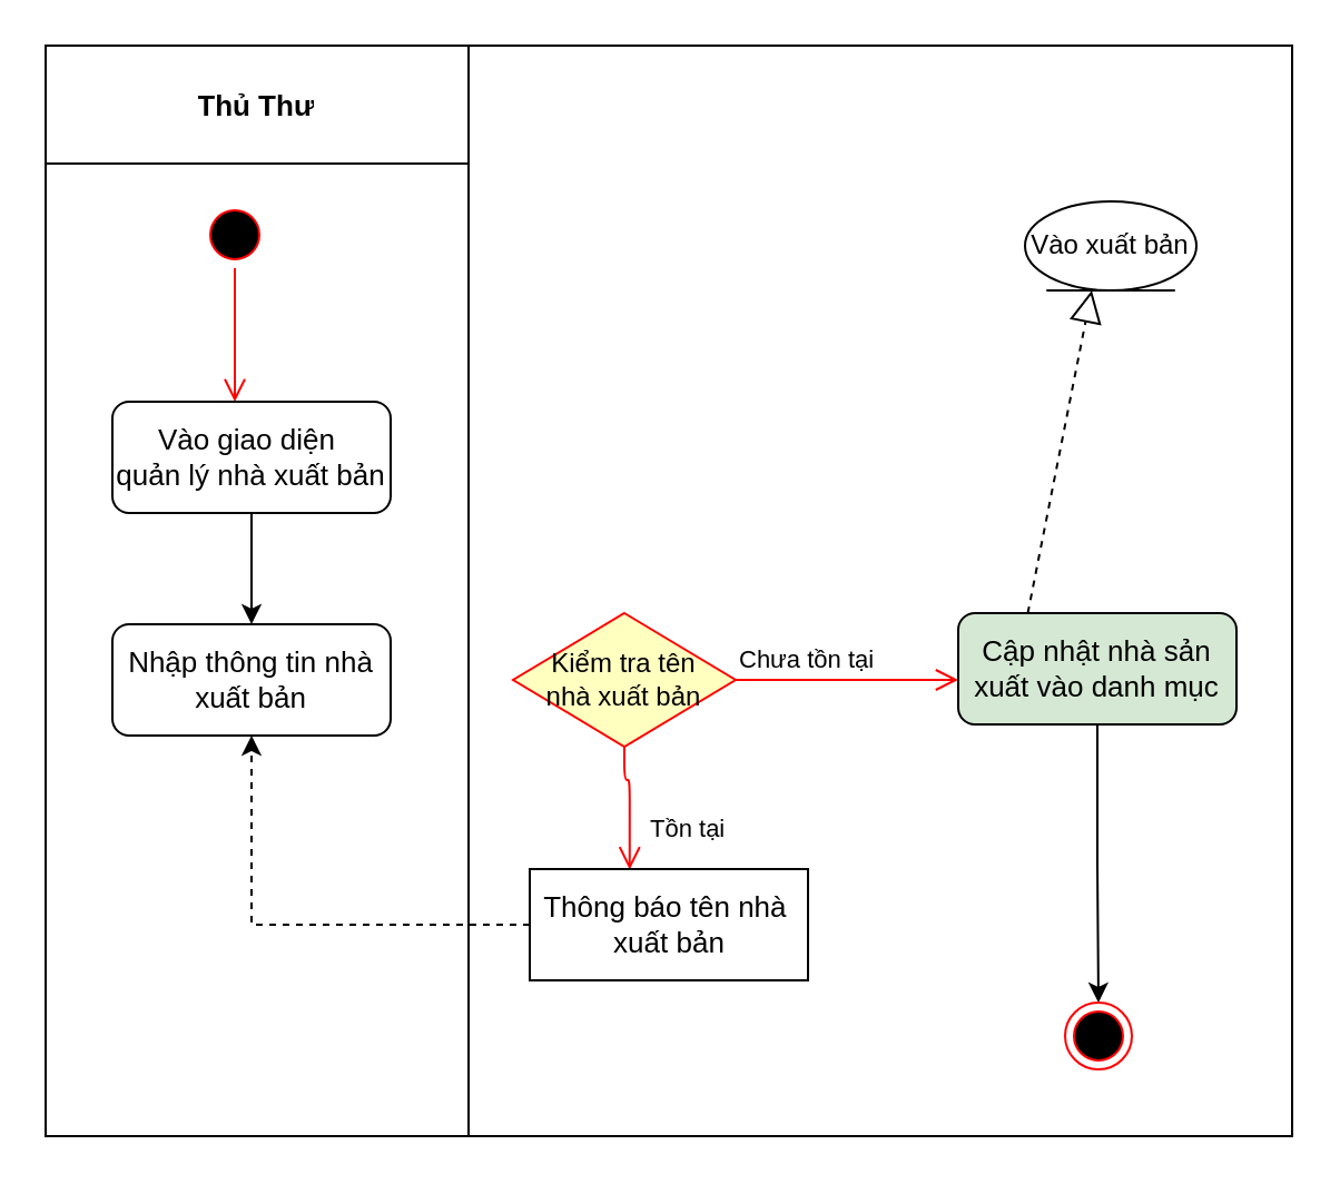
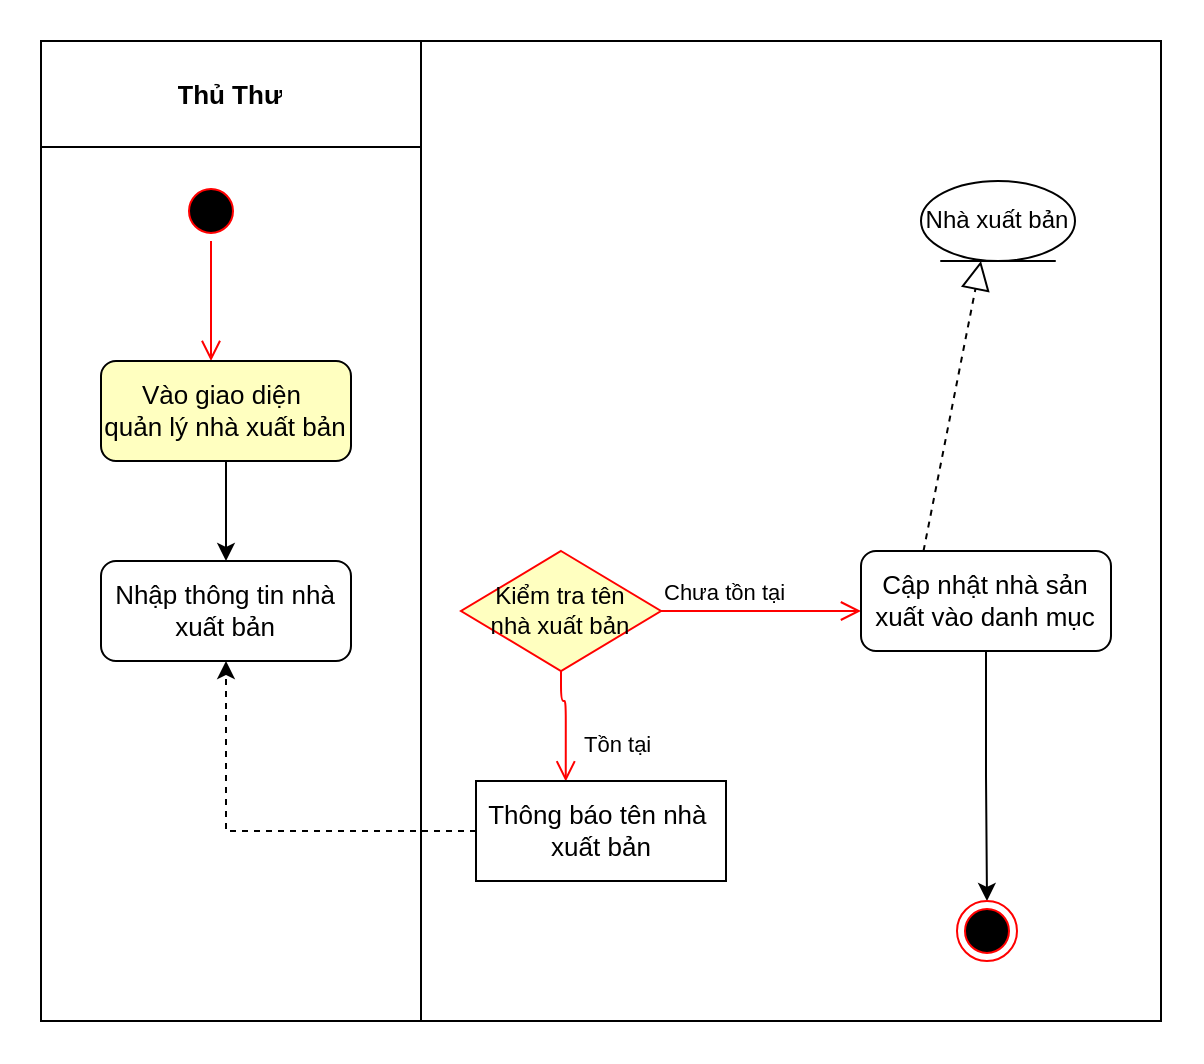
  <mxCell id="0" />
  <mxCell id="1" parent="0" />
  <mxCell id="2" value="" style="shape=table;html=1;whiteSpace=wrap;startSize=0;container=1;collapsible=0;childLayout=tableLayout;" vertex="1" parent="1"><mxGeometry x="20" y="20" width="560" height="490" as="geometry" /></mxCell>
  <mxCell id="3" value="" style="shape=partialRectangle;html=1;whiteSpace=wrap;collapsible=0;dropTarget=0;pointerEvents=0;fillColor=none;top=0;left=0;bottom=0;right=0;points=[[0,0.5],[1,0.5]];portConstraint=eastwest;" vertex="1" parent="2"><mxGeometry width="560" height="53" as="geometry" /></mxCell>
  <mxCell id="4" value="&lt;b&gt;&lt;font style=&quot;font-size: 13px&quot;&gt;Thủ Thư&lt;/font&gt;&lt;/b&gt;" style="shape=partialRectangle;html=1;whiteSpace=wrap;connectable=0;overflow=hidden;fillColor=none;top=0;left=0;bottom=0;right=0;" vertex="1" parent="3"><mxGeometry width="190" height="53" as="geometry" /></mxCell>
  <mxCell id="5" value="" style="shape=partialRectangle;html=1;whiteSpace=wrap;collapsible=0;dropTarget=0;pointerEvents=0;fillColor=none;top=0;left=0;bottom=0;right=0;points=[[0,0.5],[1,0.5]];portConstraint=eastwest;" vertex="1" parent="2"><mxGeometry y="53" width="560" height="437" as="geometry" /></mxCell>
  <mxCell id="6" value="" style="shape=partialRectangle;html=1;whiteSpace=wrap;connectable=0;overflow=hidden;fillColor=none;top=0;left=0;bottom=0;right=0;" vertex="1" parent="5"><mxGeometry width="190" height="437" as="geometry" /></mxCell>
  <mxCell id="7" value="" style="shape=partialRectangle;html=1;whiteSpace=wrap;connectable=0;overflow=hidden;fillColor=none;top=0;left=0;bottom=0;right=0;" vertex="1" parent="5"><mxGeometry x="190" width="370" height="437" as="geometry" /></mxCell>
  <mxCell id="8" value="" style="ellipse;html=1;shape=startState;fillColor=#000000;strokeColor=#ff0000;" vertex="1" parent="1"><mxGeometry x="90" y="90" width="30" height="30" as="geometry" /></mxCell>
  <mxCell id="9" value="" style="edgeStyle=orthogonalEdgeStyle;html=1;verticalAlign=bottom;endArrow=open;endSize=8;strokeColor=#ff0000;" edge="1" source="8" parent="1"><mxGeometry relative="1" as="geometry"><mxPoint x="105" y="180" as="targetPoint" /></mxGeometry></mxCell>
  <mxCell id="10" style="edgeStyle=orthogonalEdgeStyle;rounded=0;orthogonalLoop=1;jettySize=auto;html=1;" edge="1" parent="1" source="11" target="12"><mxGeometry relative="1" as="geometry" /></mxCell>
- <mxCell id="11" value="Vào giao diện&amp;nbsp;&lt;br&gt;quản lý nhà xuất bản" style="rounded=1;whiteSpace=wrap;html=1;fontSize=13;strokeColor=#000000;" vertex="1" parent="1"><mxGeometry x="50" y="180" width="125" height="50" as="geometry" /></mxCell>
+ <mxCell id="11" value="Vào giao diện&amp;nbsp;&lt;br&gt;quản lý nhà xuất bản" style="rounded=1;whiteSpace=wrap;html=1;fontSize=13;strokeColor=#000000;fillColor=#ffffc0;" vertex="1" parent="1"><mxGeometry x="50" y="180" width="125" height="50" as="geometry" /></mxCell>
  <mxCell id="12" value="Nhập thông tin nhà xuất bản" style="rounded=1;whiteSpace=wrap;html=1;fontSize=13;strokeColor=#000000;" vertex="1" parent="1"><mxGeometry x="50" y="280" width="125" height="50" as="geometry" /></mxCell>
  <mxCell id="13" value="Kiểm tra tên&lt;br&gt;nhà xuất bản" style="rhombus;whiteSpace=wrap;html=1;fillColor=#ffffc0;strokeColor=#ff0000;" vertex="1" parent="1"><mxGeometry x="230" y="275" width="100" height="60" as="geometry" /></mxCell>
  <mxCell id="14" value="Chưa tồn tại" style="edgeStyle=orthogonalEdgeStyle;html=1;align=left;verticalAlign=bottom;endArrow=open;endSize=8;strokeColor=#ff0000;" edge="1" source="13" parent="1"><mxGeometry x="-1" relative="1" as="geometry"><mxPoint x="430" y="305" as="targetPoint" /></mxGeometry></mxCell>
  <mxCell id="15" value="Tồn tại" style="edgeStyle=orthogonalEdgeStyle;html=1;align=left;verticalAlign=top;endArrow=open;endSize=8;strokeColor=#ff0000;entryX=0.359;entryY=0.004;entryDx=0;entryDy=0;entryPerimeter=0;" edge="1" source="13" parent="1" target="17"><mxGeometry x="-0.107" y="8" relative="1" as="geometry"><mxPoint x="360" y="350" as="targetPoint" /><Array as="points"><mxPoint x="280" y="350" /><mxPoint x="282" y="350" /></Array><mxPoint as="offset" /></mxGeometry></mxCell>
  <mxCell id="16" style="edgeStyle=orthogonalEdgeStyle;rounded=0;orthogonalLoop=1;jettySize=auto;html=1;dashed=1;" edge="1" parent="1" source="17" target="12"><mxGeometry relative="1" as="geometry" /></mxCell>
  <mxCell id="17" value="Thông báo tên nhà&amp;nbsp;&lt;br&gt;xuất bản" style="whiteSpace=wrap;html=1;fontSize=13;strokeColor=#000000;rounded=0;" vertex="1" parent="1"><mxGeometry x="237.5" y="390" width="125" height="50" as="geometry" /></mxCell>
  <mxCell id="18" style="edgeStyle=orthogonalEdgeStyle;rounded=0;orthogonalLoop=1;jettySize=auto;html=1;" edge="1" parent="1" source="19" target="20"><mxGeometry relative="1" as="geometry" /></mxCell>
- <mxCell id="19" value="Cập nhật nhà sản xuất vào danh mục" style="rounded=1;whiteSpace=wrap;html=1;fontSize=13;strokeColor=#000000;fillColor=#d5e8d4;" vertex="1" parent="1"><mxGeometry x="430" y="275" width="125" height="50" as="geometry" /></mxCell>
+ <mxCell id="19" value="Cập nhật nhà sản xuất vào danh mục" style="rounded=1;whiteSpace=wrap;html=1;fontSize=13;strokeColor=#000000;" vertex="1" parent="1"><mxGeometry x="430" y="275" width="125" height="50" as="geometry" /></mxCell>
  <mxCell id="20" value="" style="ellipse;html=1;shape=endState;fillColor=#000000;strokeColor=#ff0000;" vertex="1" parent="1"><mxGeometry x="478" y="450" width="30" height="30" as="geometry" /></mxCell>
- <mxCell id="21" value="Vào xuất bản" style="ellipse;shape=umlEntity;whiteSpace=wrap;html=1;" vertex="1" parent="1"><mxGeometry x="460" y="90" width="77" height="40" as="geometry" /></mxCell>
+ <mxCell id="21" value="Nhà xuất bản" style="ellipse;shape=umlEntity;whiteSpace=wrap;html=1;" vertex="1" parent="1"><mxGeometry x="460" y="90" width="77" height="40" as="geometry" /></mxCell>
  <mxCell id="22" value="" style="endArrow=block;dashed=1;endFill=0;endSize=12;html=1;exitX=0.25;exitY=0;exitDx=0;exitDy=0;" edge="1" parent="1" source="19"><mxGeometry width="160" relative="1" as="geometry"><mxPoint x="470" y="280" as="sourcePoint" /><mxPoint x="490" y="130" as="targetPoint" /></mxGeometry></mxCell>
